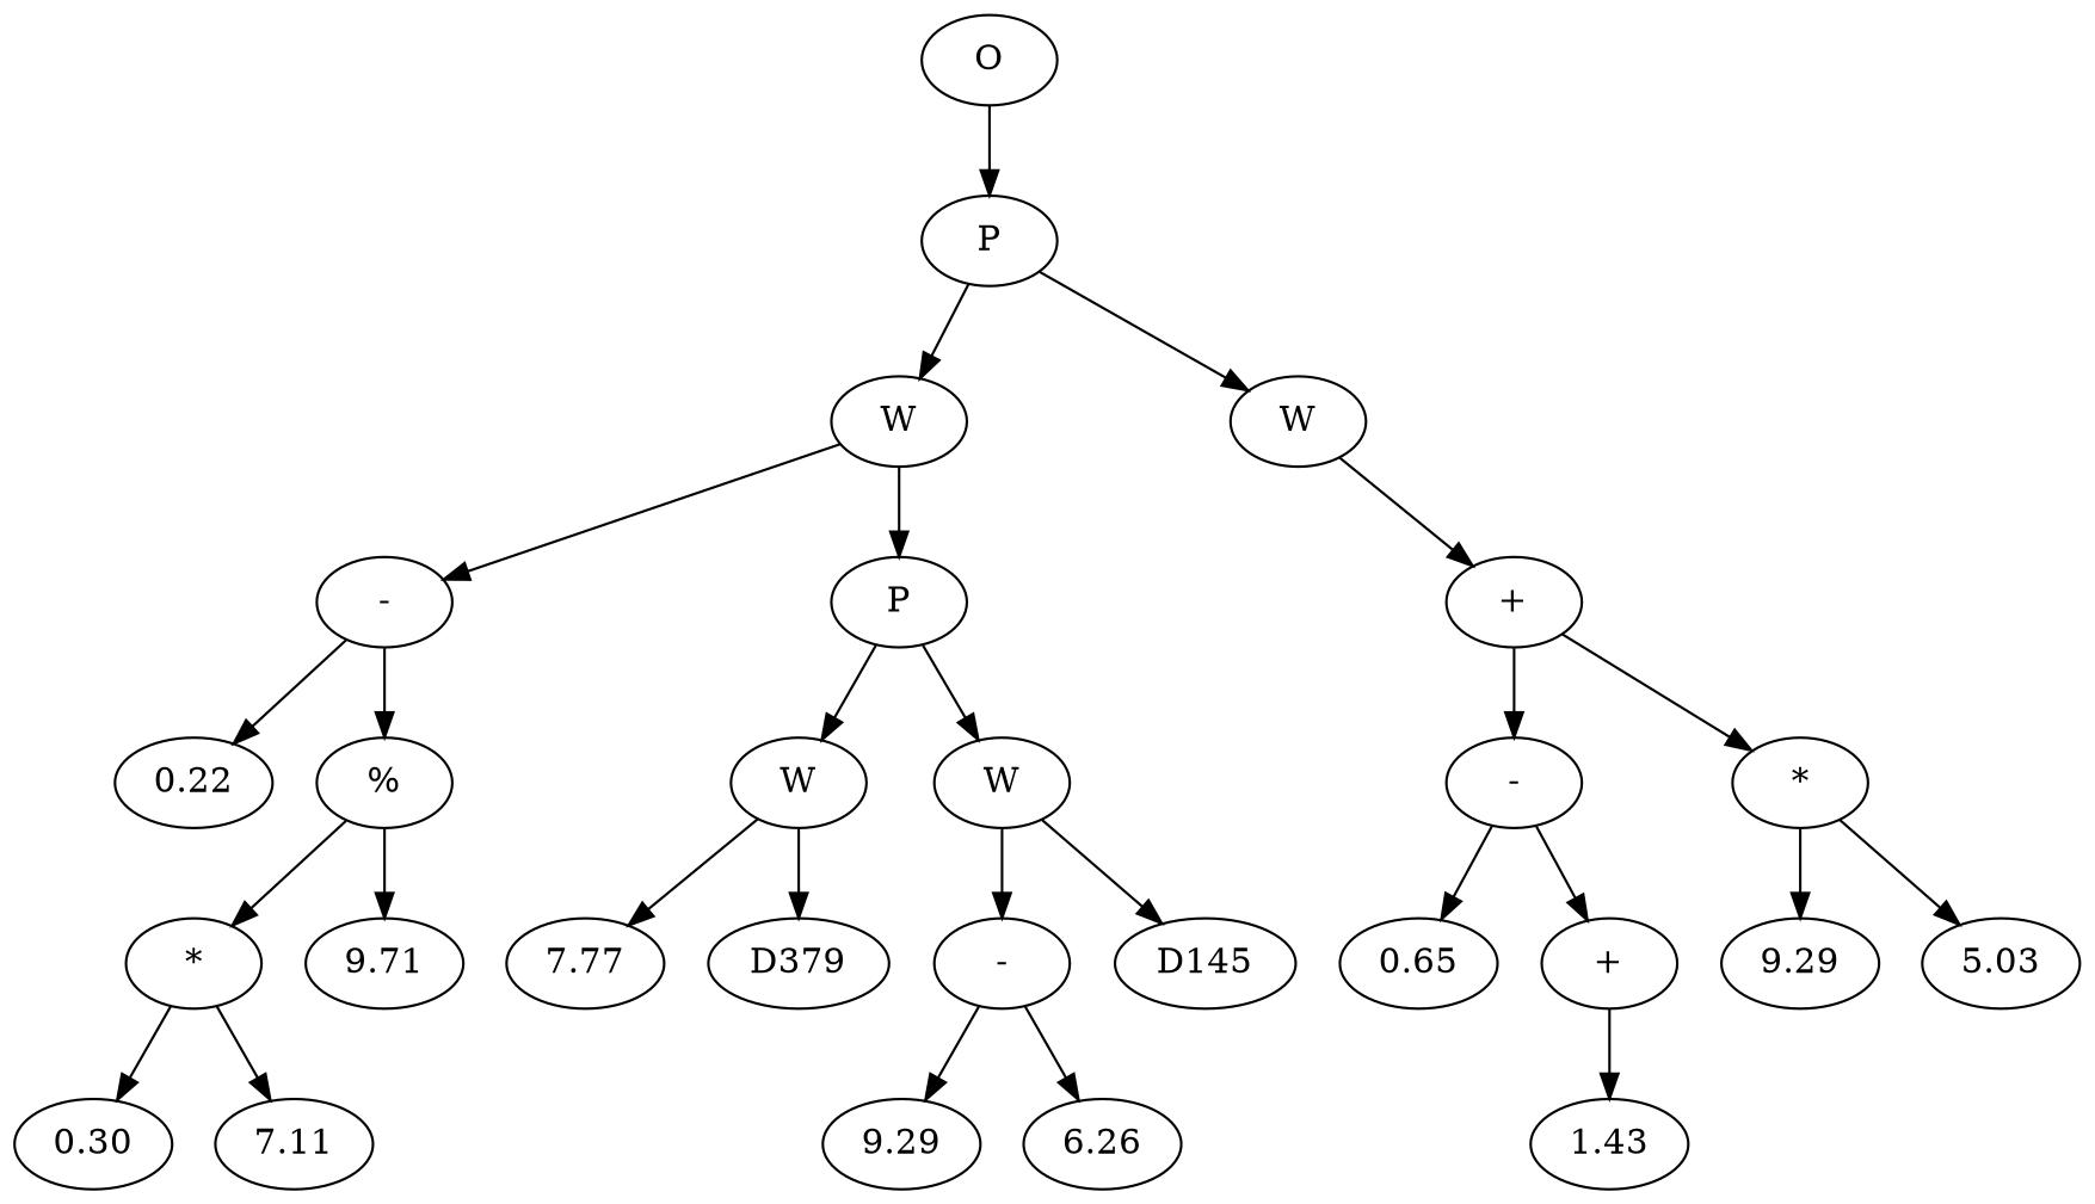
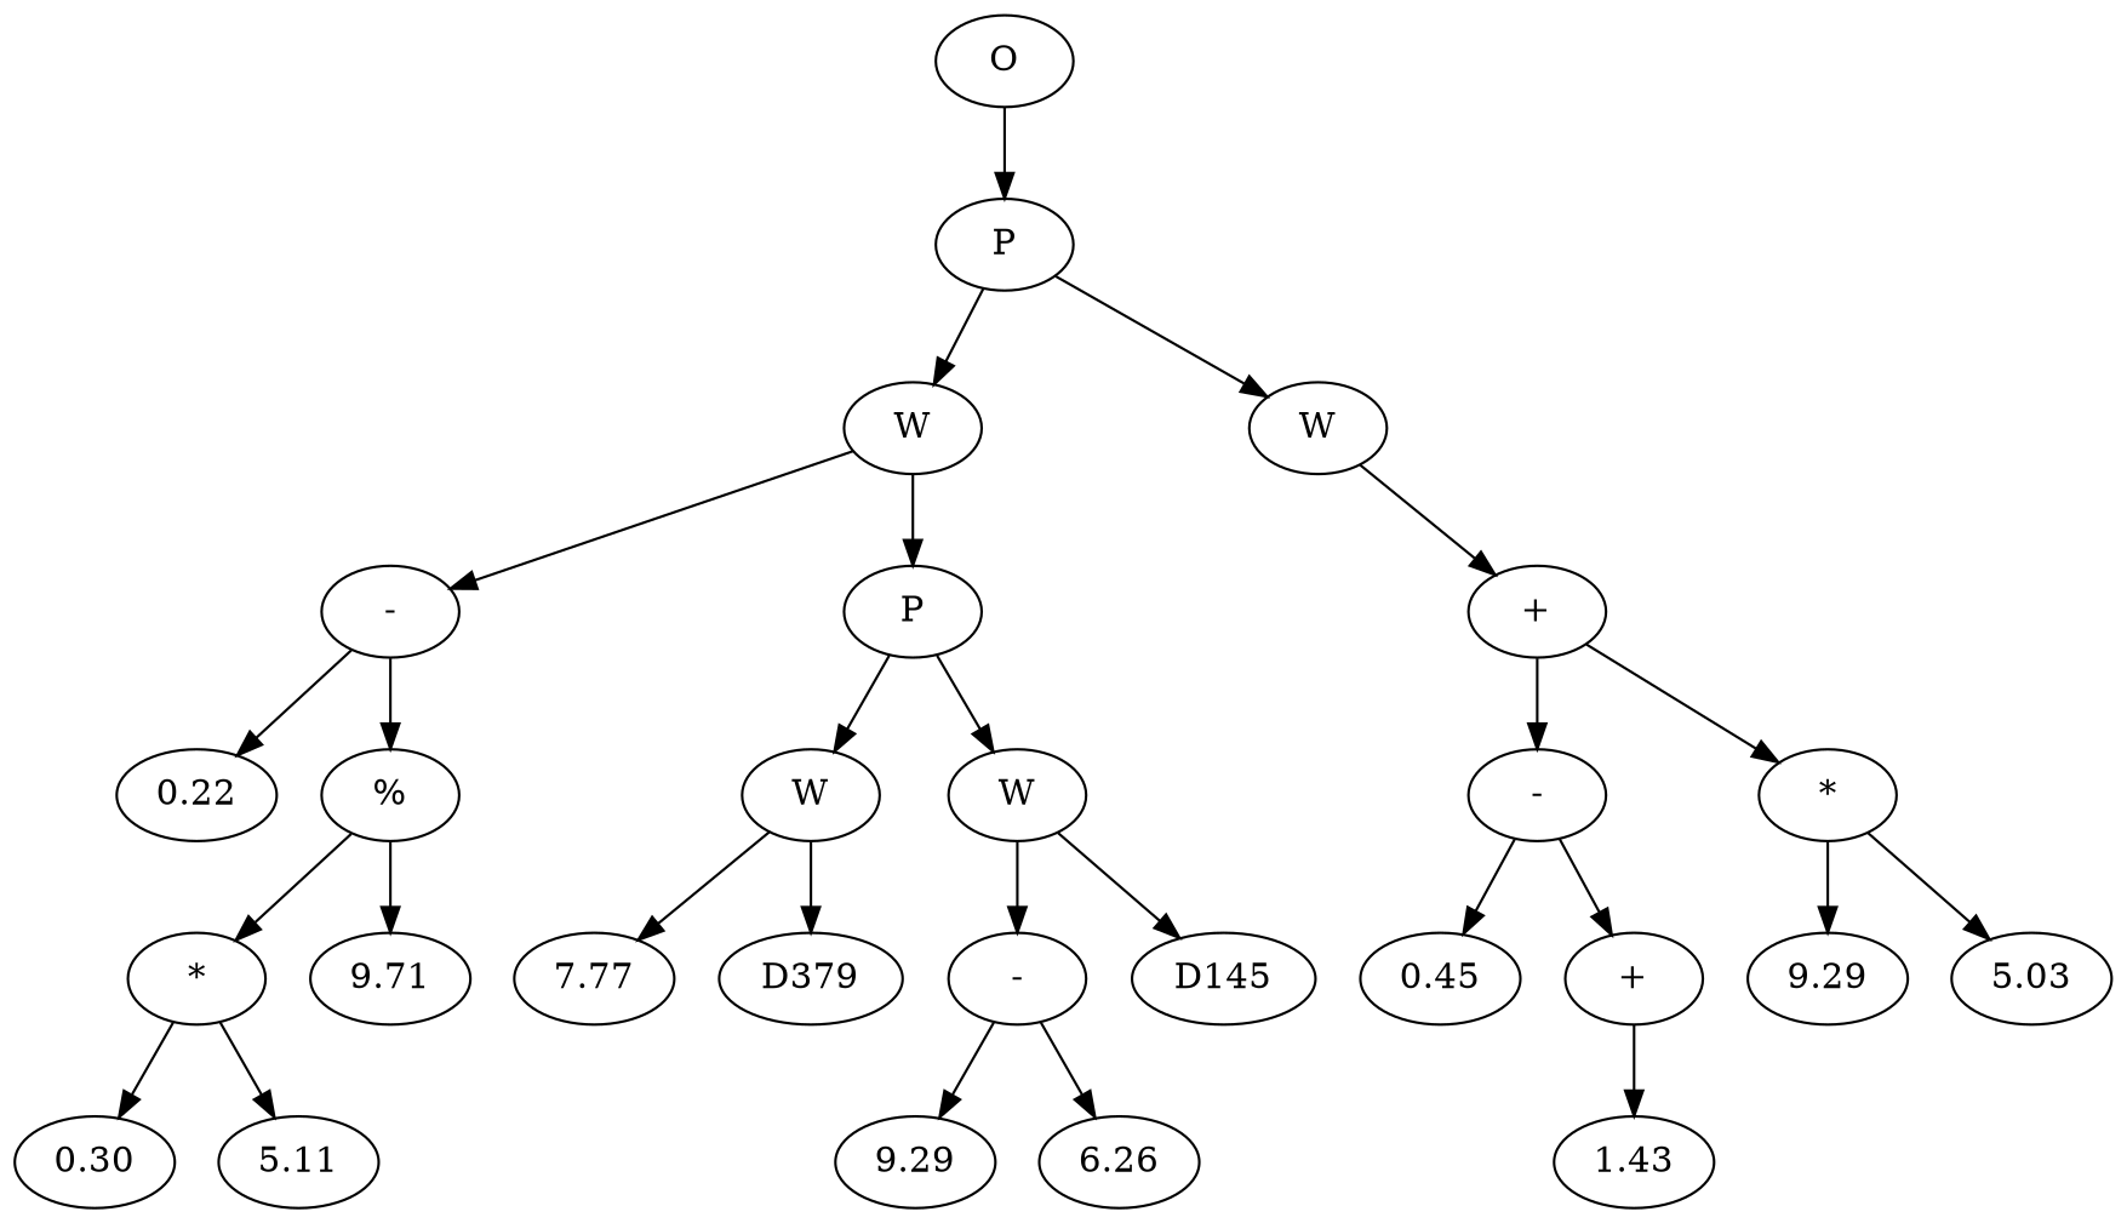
  digraph {
    n1 [label=O]
    n2 [label=P]
    n3 [label=W]
    n4 [label=W]
    n5 [label="-"]
    n6 [label=P]
    n7 [label="+"]
    n8 [label=0.22]
    n9 [label="%"]
    n10 [label=W]
    n11 [label=W]
    n12 [label="*"]
    n13 [label=9.71]
    n14 [label=0.30]
-   n15 [label=7.11]
+   n15 [label=5.11]
    n16 [label=7.77]
    n17 [label=D379]
    n18 [label="-"]
    n19 [label=D145]
    n20 [label=9.29]
    n21 [label=6.26]
    n22 [label="-"]
    n23 [label="*"]
-   n24 [label=0.65]
+   n24 [label=0.45]
    n25 [label="+"]
    n26 [label=9.29]
    n27 [label=5.03]
    n28 [label=1.43]
    n1 -> n2
    n2 -> n3
    n2 -> n4
    n3 -> n5
    n3 -> n6
    n4 -> n7
    n5 -> n8
    n5 -> n9
    n6 -> n10
    n6 -> n11
    n7 -> n22
    n7 -> n23
    n9 -> n12
    n9 -> n13
    n10 -> n16
    n10 -> n17
    n11 -> n18
    n11 -> n19
    n12 -> n14
    n12 -> n15
    n18 -> n20
    n18 -> n21
    n22 -> n24
    n22 -> n25
    n23 -> n26
    n23 -> n27
    n25 -> n28
  }
